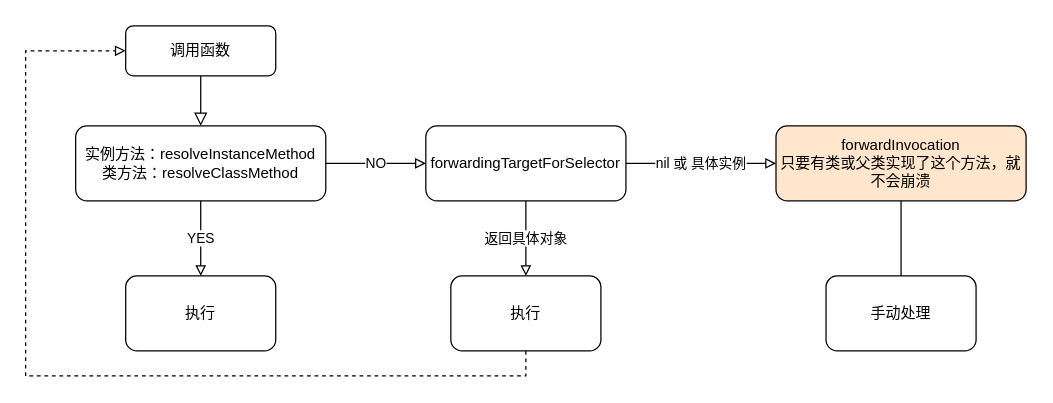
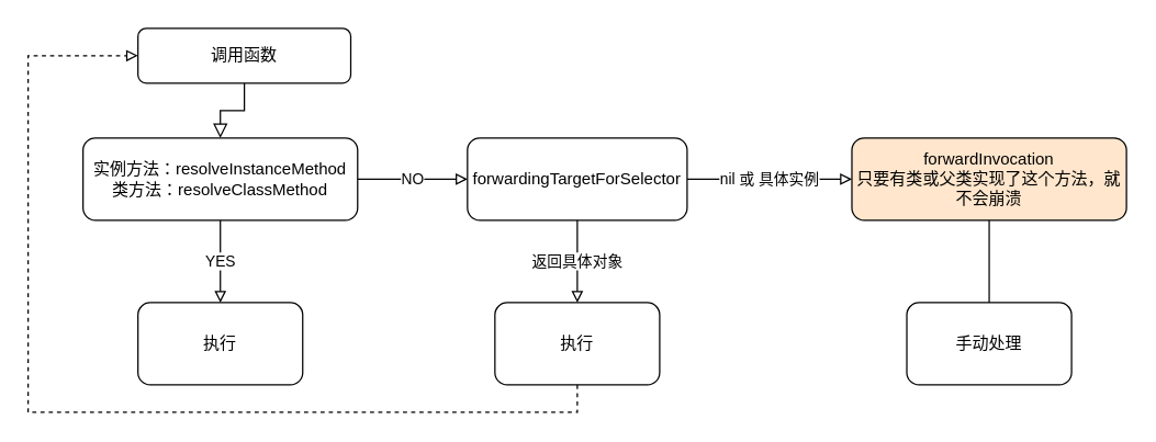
  <mxCell id="0" />
  <mxCell id="1" parent="0" />
  <mxCell id="2" value="" style="rounded=0;html=1;jettySize=auto;orthogonalLoop=1;fontSize=11;endArrow=block;endFill=0;endSize=8;strokeWidth=1;shadow=0;labelBackgroundColor=none;edgeStyle=orthogonalEdgeStyle;entryX=0.5;entryY=0;entryDx=0;entryDy=0;" parent="1" source="3" target="6" edge="1"><mxGeometry relative="1" as="geometry"><mxPoint x="160" y="110" as="targetPoint" /></mxGeometry></mxCell>
- <mxCell id="3" value="调用函数" style="rounded=1;whiteSpace=wrap;html=1;fontSize=12;glass=0;strokeWidth=1;shadow=0;" parent="1" vertex="1"><mxGeometry x="100" y="20" width="120" height="40" as="geometry" /></mxCell>
+ <mxCell id="3" value="调用函数" style="rounded=1;whiteSpace=wrap;html=1;fontSize=12;glass=0;strokeWidth=1;shadow=0;" parent="1" vertex="1"><mxGeometry x="100" y="20" width="155" height="40" as="geometry" /></mxCell>
  <mxCell id="4" value="YES" style="edgeStyle=orthogonalEdgeStyle;rounded=0;orthogonalLoop=1;jettySize=auto;html=1;endArrow=block;endFill=0;" edge="1" parent="1" source="6" target="7"><mxGeometry relative="1" as="geometry" /></mxCell>
  <mxCell id="5" value="NO" style="edgeStyle=orthogonalEdgeStyle;rounded=0;orthogonalLoop=1;jettySize=auto;html=1;endArrow=block;endFill=0;" edge="1" parent="1" source="6" target="10"><mxGeometry relative="1" as="geometry" /></mxCell>
  <mxCell id="6" value="实例方法：resolveInstanceMethod&lt;br&gt;类方法：resolveClassMethod" style="rounded=1;whiteSpace=wrap;html=1;" vertex="1" parent="1"><mxGeometry x="60" y="100" width="200" height="60" as="geometry" /></mxCell>
  <mxCell id="7" value="执行" style="rounded=1;whiteSpace=wrap;html=1;" vertex="1" parent="1"><mxGeometry x="100" y="220" width="120" height="60" as="geometry" /></mxCell>
  <mxCell id="8" value="返回具体对象" style="edgeStyle=orthogonalEdgeStyle;rounded=0;orthogonalLoop=1;jettySize=auto;html=1;endArrow=block;endFill=0;" edge="1" parent="1" source="10" target="12"><mxGeometry relative="1" as="geometry" /></mxCell>
  <mxCell id="9" value="nil 或 具体实例" style="edgeStyle=orthogonalEdgeStyle;rounded=0;orthogonalLoop=1;jettySize=auto;html=1;endArrow=block;endFill=0;" edge="1" parent="1" source="10" target="14"><mxGeometry relative="1" as="geometry" /></mxCell>
  <mxCell id="10" value="forwardingTargetForSelector" style="rounded=1;whiteSpace=wrap;html=1;" vertex="1" parent="1"><mxGeometry x="340" y="100" width="160" height="60" as="geometry" /></mxCell>
  <mxCell id="11" style="edgeStyle=orthogonalEdgeStyle;rounded=0;orthogonalLoop=1;jettySize=auto;html=1;exitX=0.5;exitY=1;exitDx=0;exitDy=0;entryX=0;entryY=0.5;entryDx=0;entryDy=0;endArrow=block;endFill=0;dashed=1;" edge="1" parent="1" source="12" target="3"><mxGeometry relative="1" as="geometry"><Array as="points"><mxPoint x="420" y="300" /><mxPoint x="20" y="300" /><mxPoint x="20" y="40" /></Array></mxGeometry></mxCell>
  <mxCell id="12" value="执行" style="rounded=1;whiteSpace=wrap;html=1;" vertex="1" parent="1"><mxGeometry x="360" y="220" width="120" height="60" as="geometry" /></mxCell>
  <mxCell id="13" value="" style="edgeStyle=orthogonalEdgeStyle;rounded=0;orthogonalLoop=1;jettySize=auto;html=1;endArrow=none;endFill=0;" edge="1" parent="1" source="14" target="15"><mxGeometry relative="1" as="geometry" /></mxCell>
  <mxCell id="14" value="forwardInvocation&lt;br&gt;只要有类或父类实现了这个方法，就不会崩溃" style="rounded=1;whiteSpace=wrap;html=1;fillColor=#ffe6cc;" vertex="1" parent="1"><mxGeometry x="620" y="100" width="200" height="60" as="geometry" /></mxCell>
  <mxCell id="15" value="手动处理" style="rounded=1;whiteSpace=wrap;html=1;" vertex="1" parent="1"><mxGeometry x="660" y="220" width="120" height="60" as="geometry" /></mxCell>
